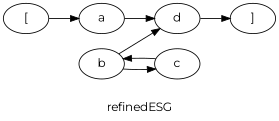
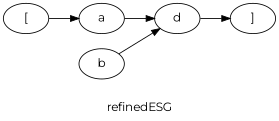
  digraph {
    fontname=Montserrat
    label=refinedESG
    rankdir=LR
    node [color=black fontname=Montserrat shape=ellipse]
    edge [color=black fontname=Montserrat]
    n1 [label="["]
    n2 [label=a]
    n3 [label=d]
    n4 [label=b]
-   n5 [label=c]
    n6 [label="]"]
    n1 -> n2
    n2 -> n3
    n3 -> n6
    n4 -> n3
-   n4 -> n5
-   n5 -> n4
  }
